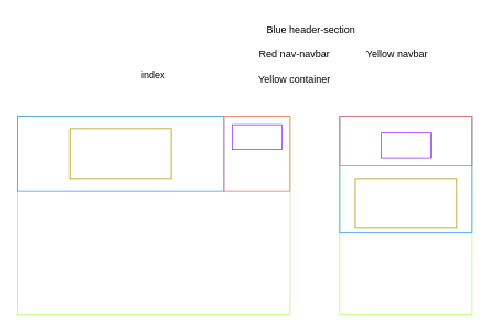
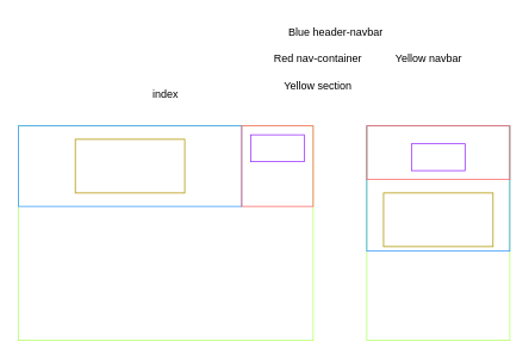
  <mxCell id="0" />
  <mxCell id="1" parent="0" />
  <mxCell id="2" value="" style="rounded=0;whiteSpace=wrap;html=1;fillColor=none;strokeColor=#B3FF66;" vertex="1" parent="1"><mxGeometry x="20" y="140" width="330" height="240" as="geometry" /></mxCell>
  <mxCell id="3" value="" style="rounded=0;whiteSpace=wrap;html=1;fillColor=none;strokeColor=#3399FF;" vertex="1" parent="1"><mxGeometry x="20" y="140" width="250" height="90" as="geometry" /></mxCell>
  <mxCell id="4" value="" style="rounded=0;whiteSpace=wrap;html=1;strokeColor=#FF6666;fillColor=none;" vertex="1" parent="1"><mxGeometry x="270" y="140" width="80" height="90" as="geometry" /></mxCell>
  <mxCell id="5" value="" style="rounded=0;whiteSpace=wrap;html=1;strokeColor=#B09500;fillColor=none;fontColor=#000000;" vertex="1" parent="1"><mxGeometry x="83.75" y="155" width="122.5" height="60" as="geometry" /></mxCell>
  <mxCell id="6" value="" style="rounded=0;whiteSpace=wrap;html=1;strokeColor=#9933FF;fillColor=none;" vertex="1" parent="1"><mxGeometry x="280" y="150" width="60" height="30" as="geometry" /></mxCell>
- <mxCell id="7" value="index" style="text;html=1;strokeColor=none;fillColor=none;align=center;verticalAlign=middle;whiteSpace=wrap;rounded=0;" vertex="1" parent="1"><mxGeometry x="155" y="75" width="60" height="30" as="geometry" /></mxCell>
+ <mxCell id="7" value="index" style="text;html=1;strokeColor=none;fillColor=none;align=center;verticalAlign=middle;whiteSpace=wrap;rounded=0;" vertex="1" parent="1"><mxGeometry x="155" y="90" width="60" height="30" as="geometry" /></mxCell>
  <mxCell id="8" value="" style="rounded=0;whiteSpace=wrap;html=1;fillColor=none;strokeColor=#B3FF66;" vertex="1" parent="1"><mxGeometry x="410" y="140" width="160" height="240" as="geometry" /></mxCell>
  <mxCell id="9" value="" style="rounded=0;whiteSpace=wrap;html=1;fillColor=none;strokeColor=#3399FF;" vertex="1" parent="1"><mxGeometry x="410" y="140" width="160" height="140" as="geometry" /></mxCell>
  <mxCell id="10" value="" style="rounded=0;whiteSpace=wrap;html=1;strokeColor=#FF6666;fillColor=none;" vertex="1" parent="1"><mxGeometry x="410" y="140" width="160" height="60" as="geometry" /></mxCell>
  <mxCell id="11" value="" style="rounded=0;whiteSpace=wrap;html=1;strokeColor=#B09500;fillColor=none;fontColor=#000000;" vertex="1" parent="1"><mxGeometry x="428.75" y="215" width="122.5" height="60" as="geometry" /></mxCell>
  <mxCell id="12" value="" style="rounded=0;whiteSpace=wrap;html=1;strokeColor=#9933FF;fillColor=none;" vertex="1" parent="1"><mxGeometry x="460" y="160" width="60" height="30" as="geometry" /></mxCell>
- <mxCell id="13" value="Blue header-section" style="text;html=1;align=center;verticalAlign=middle;resizable=0;points=[];autosize=1;strokeColor=none;fillColor=none;" vertex="1" parent="1"><mxGeometry x="310" y="20" width="130" height="30" as="geometry" /></mxCell>
- <mxCell id="14" value="Red nav-navbar" style="text;html=1;align=center;verticalAlign=middle;resizable=0;points=[];autosize=1;strokeColor=none;fillColor=none;" vertex="1" parent="1"><mxGeometry x="295" y="50" width="120" height="30" as="geometry" /></mxCell>
- <mxCell id="15" value="Yellow container" style="text;html=1;align=center;verticalAlign=middle;resizable=0;points=[];autosize=1;strokeColor=none;fillColor=none;" vertex="1" parent="1"><mxGeometry x="300" y="80" width="110" height="30" as="geometry" /></mxCell>
+ <mxCell id="13" value="Blue header-navbar" style="text;html=1;align=center;verticalAlign=middle;resizable=0;points=[];autosize=1;strokeColor=none;fillColor=none;" vertex="1" parent="1"><mxGeometry x="310" y="20" width="130" height="30" as="geometry" /></mxCell>
+ <mxCell id="14" value="Red nav-container" style="text;html=1;align=center;verticalAlign=middle;resizable=0;points=[];autosize=1;strokeColor=none;fillColor=none;" vertex="1" parent="1"><mxGeometry x="295" y="50" width="120" height="30" as="geometry" /></mxCell>
+ <mxCell id="15" value="Yellow section" style="text;html=1;align=center;verticalAlign=middle;resizable=0;points=[];autosize=1;strokeColor=none;fillColor=none;" vertex="1" parent="1"><mxGeometry x="300" y="80" width="110" height="30" as="geometry" /></mxCell>
  <mxCell id="16" value="Yellow navbar" style="text;html=1;align=center;verticalAlign=middle;resizable=0;points=[];autosize=1;strokeColor=none;fillColor=none;" vertex="1" parent="1"><mxGeometry x="428.75" y="50" width="100" height="30" as="geometry" /></mxCell>
